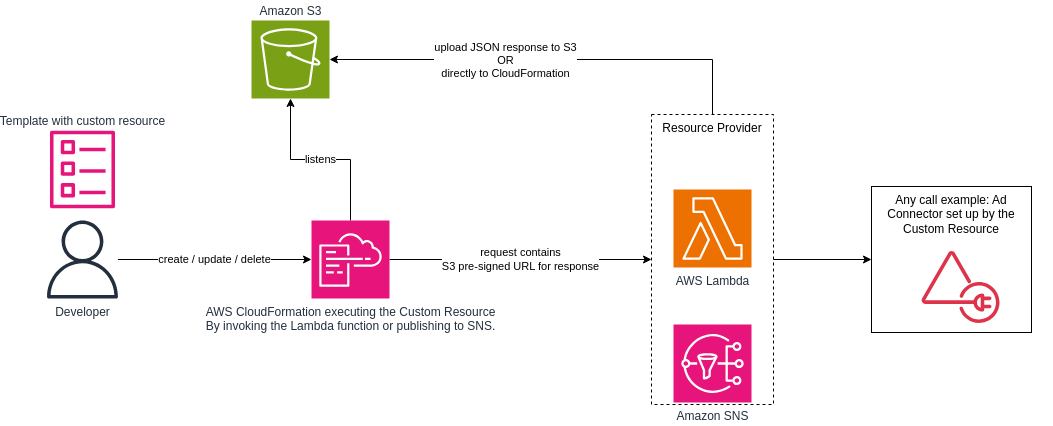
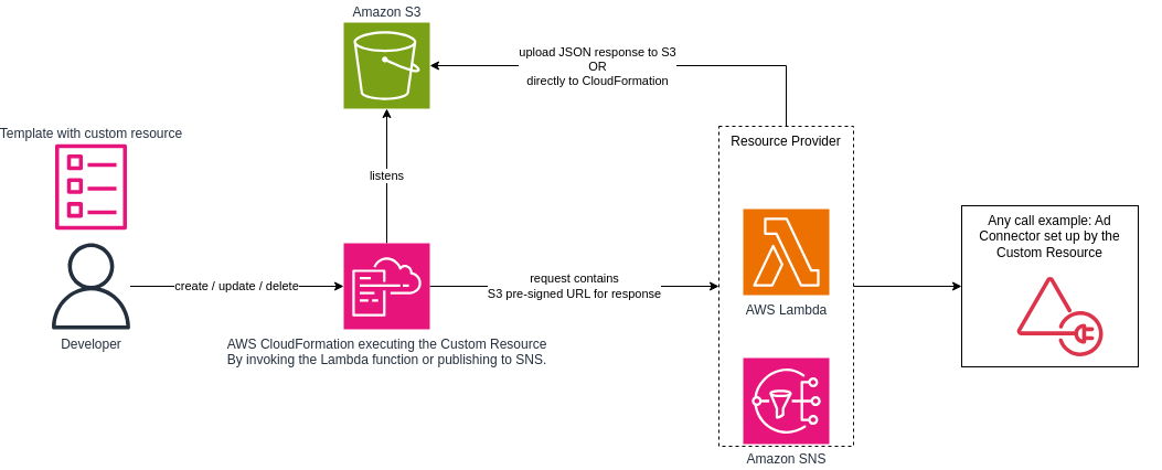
  <mxCell id="0" />
  <mxCell id="1" parent="0" />
  <mxCell id="2" value="listens" style="edgeStyle=orthogonalEdgeStyle;rounded=0;orthogonalLoop=1;jettySize=auto;html=1;" edge="1" parent="1" source="4" target="5"><mxGeometry relative="1" as="geometry" /></mxCell>
  <mxCell id="3" value="request contains&lt;br&gt;S3 pre-signed URL for response" style="edgeStyle=orthogonalEdgeStyle;rounded=0;orthogonalLoop=1;jettySize=auto;html=1;entryX=0;entryY=0.5;entryDx=0;entryDy=0;" edge="1" parent="1" source="4" target="12"><mxGeometry relative="1" as="geometry" /></mxCell>
  <mxCell id="4" value="AWS CloudFormation executing the Custom Resource&lt;br&gt;By invoking the Lambda function or publishing to SNS." style="sketch=0;points=[[0,0,0],[0.25,0,0],[0.5,0,0],[0.75,0,0],[1,0,0],[0,1,0],[0.25,1,0],[0.5,1,0],[0.75,1,0],[1,1,0],[0,0.25,0],[0,0.5,0],[0,0.75,0],[1,0.25,0],[1,0.5,0],[1,0.75,0]];points=[[0,0,0],[0.25,0,0],[0.5,0,0],[0.75,0,0],[1,0,0],[0,1,0],[0.25,1,0],[0.5,1,0],[0.75,1,0],[1,1,0],[0,0.25,0],[0,0.5,0],[0,0.75,0],[1,0.25,0],[1,0.5,0],[1,0.75,0]];outlineConnect=0;fontColor=#232F3E;fillColor=#E7157B;strokeColor=#ffffff;dashed=0;verticalLabelPosition=bottom;verticalAlign=top;align=center;html=1;fontSize=12;fontStyle=0;aspect=fixed;shape=mxgraph.aws4.resourceIcon;resIcon=mxgraph.aws4.cloudformation;" vertex="1" parent="1"><mxGeometry x="288" y="220" width="78" height="78" as="geometry" /></mxCell>
- <mxCell id="5" value="Amazon S3" style="sketch=0;points=[[0,0,0],[0.25,0,0],[0.5,0,0],[0.75,0,0],[1,0,0],[0,1,0],[0.25,1,0],[0.5,1,0],[0.75,1,0],[1,1,0],[0,0.25,0],[0,0.5,0],[0,0.75,0],[1,0.25,0],[1,0.5,0],[1,0.75,0]];outlineConnect=0;fontColor=#232F3E;fillColor=#7AA116;strokeColor=#ffffff;dashed=0;verticalLabelPosition=top;verticalAlign=bottom;align=center;html=1;fontSize=12;fontStyle=0;aspect=fixed;shape=mxgraph.aws4.resourceIcon;resIcon=mxgraph.aws4.s3;labelPosition=center;" vertex="1" parent="1"><mxGeometry x="228" y="20" width="78" height="78" as="geometry" /></mxCell>
+ <mxCell id="5" value="Amazon S3" style="sketch=0;points=[[0,0,0],[0.25,0,0],[0.5,0,0],[0.75,0,0],[1,0,0],[0,1,0],[0.25,1,0],[0.5,1,0],[0.75,1,0],[1,1,0],[0,0.25,0],[0,0.5,0],[0,0.75,0],[1,0.25,0],[1,0.5,0],[1,0.75,0]];outlineConnect=0;fontColor=#232F3E;fillColor=#7AA116;strokeColor=#ffffff;dashed=0;verticalLabelPosition=top;verticalAlign=bottom;align=center;html=1;fontSize=12;fontStyle=0;aspect=fixed;shape=mxgraph.aws4.resourceIcon;resIcon=mxgraph.aws4.s3;labelPosition=center;" vertex="1" parent="1"><mxGeometry x="288" y="20" width="78" height="78" as="geometry" /></mxCell>
  <mxCell id="6" value="Amazon SNS" style="sketch=0;points=[[0,0,0],[0.25,0,0],[0.5,0,0],[0.75,0,0],[1,0,0],[0,1,0],[0.25,1,0],[0.5,1,0],[0.75,1,0],[1,1,0],[0,0.25,0],[0,0.5,0],[0,0.75,0],[1,0.25,0],[1,0.5,0],[1,0.75,0]];outlineConnect=0;fontColor=#232F3E;fillColor=#E7157B;strokeColor=#ffffff;dashed=0;verticalLabelPosition=bottom;verticalAlign=top;align=center;html=1;fontSize=12;fontStyle=0;aspect=fixed;shape=mxgraph.aws4.resourceIcon;resIcon=mxgraph.aws4.sns;" vertex="1" parent="1"><mxGeometry x="650" y="324" width="78" height="78" as="geometry" /></mxCell>
  <mxCell id="7" value="AWS Lambda" style="sketch=0;points=[[0,0,0],[0.25,0,0],[0.5,0,0],[0.75,0,0],[1,0,0],[0,1,0],[0.25,1,0],[0.5,1,0],[0.75,1,0],[1,1,0],[0,0.25,0],[0,0.5,0],[0,0.75,0],[1,0.25,0],[1,0.5,0],[1,0.75,0]];outlineConnect=0;fontColor=#232F3E;fillColor=#ED7100;strokeColor=#ffffff;dashed=0;verticalLabelPosition=bottom;verticalAlign=top;align=center;html=1;fontSize=12;fontStyle=0;aspect=fixed;shape=mxgraph.aws4.resourceIcon;resIcon=mxgraph.aws4.lambda;" vertex="1" parent="1"><mxGeometry x="650" y="189" width="78" height="78" as="geometry" /></mxCell>
  <mxCell id="8" value="create / update / delete" style="edgeStyle=orthogonalEdgeStyle;rounded=0;orthogonalLoop=1;jettySize=auto;html=1;" edge="1" parent="1" source="9" target="4"><mxGeometry relative="1" as="geometry" /></mxCell>
  <mxCell id="9" value="Developer" style="sketch=0;outlineConnect=0;fontColor=#232F3E;gradientColor=none;fillColor=#232F3D;strokeColor=none;dashed=0;verticalLabelPosition=bottom;verticalAlign=top;align=center;html=1;fontSize=12;fontStyle=0;aspect=fixed;pointerEvents=1;shape=mxgraph.aws4.user;" vertex="1" parent="1"><mxGeometry x="20" y="220" width="78" height="78" as="geometry" /></mxCell>
  <mxCell id="10" value="Template with custom resource" style="sketch=0;outlineConnect=0;fontColor=#232F3E;gradientColor=none;fillColor=#E7157B;strokeColor=none;dashed=0;verticalLabelPosition=top;verticalAlign=bottom;align=center;html=1;fontSize=12;fontStyle=0;aspect=fixed;pointerEvents=1;shape=mxgraph.aws4.template;labelPosition=center;" vertex="1" parent="1"><mxGeometry x="26.5" y="130" width="65" height="78" as="geometry" /></mxCell>
  <mxCell id="11" style="edgeStyle=orthogonalEdgeStyle;rounded=0;orthogonalLoop=1;jettySize=auto;html=1;entryX=0;entryY=0.5;entryDx=0;entryDy=0;" edge="1" parent="1" source="12" target="14"><mxGeometry relative="1" as="geometry" /></mxCell>
  <mxCell id="12" value="Resource Provider" style="rounded=0;whiteSpace=wrap;html=1;dashed=1;fillColor=none;verticalAlign=top;" vertex="1" parent="1"><mxGeometry x="628" y="114" width="122" height="290" as="geometry" /></mxCell>
  <mxCell id="13" value="upload JSON response to S3&lt;br&gt;OR&lt;br&gt;directly to CloudFormation" style="edgeStyle=orthogonalEdgeStyle;rounded=0;orthogonalLoop=1;jettySize=auto;html=1;entryX=1;entryY=0.5;entryDx=0;entryDy=0;entryPerimeter=0;" edge="1" parent="1" source="12" target="5"><mxGeometry x="0.196" y="1" relative="1" as="geometry"><Array as="points"><mxPoint x="689" y="59" /></Array><mxPoint as="offset" /></mxGeometry></mxCell>
  <mxCell id="14" value="Any call example: Ad Connector set up by the Custom Resource" style="rounded=0;whiteSpace=wrap;html=1;verticalAlign=top;" vertex="1" parent="1"><mxGeometry x="848" y="186" width="160" height="146" as="geometry" /></mxCell>
  <mxCell id="15" value="" style="sketch=0;outlineConnect=0;fontColor=#232F3E;gradientColor=none;fillColor=#DD344C;strokeColor=none;dashed=0;verticalLabelPosition=bottom;verticalAlign=top;align=center;html=1;fontSize=12;fontStyle=0;aspect=fixed;pointerEvents=1;shape=mxgraph.aws4.ad_connector;" vertex="1" parent="1"><mxGeometry x="898" y="250" width="78" height="73" as="geometry" /></mxCell>
